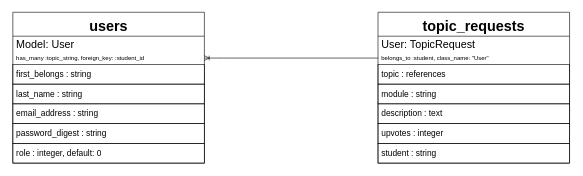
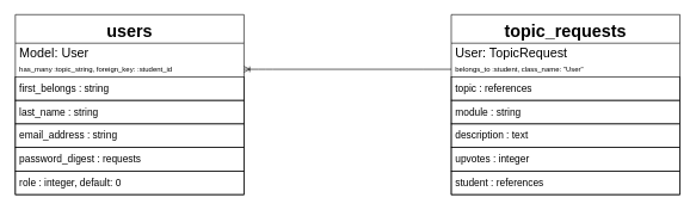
  <mxCell id="0" />
  <mxCell id="1" parent="0" />
  <mxCell id="2" value="" style="edgeStyle=entityRelationEdgeStyle;fontSize=12;html=1;endArrow=ERoneToMany;" parent="1" source="5" target="13" edge="1"><mxGeometry width="100" height="100" relative="1" as="geometry"><mxPoint x="340" y="120" as="sourcePoint" /><mxPoint x="440" y="20" as="targetPoint" /></mxGeometry></mxCell>
  <mxCell id="3" value="topic_requests" style="swimlane;fontStyle=1;align=center;verticalAlign=middle;childLayout=stackLayout;horizontal=1;startSize=40;horizontalStack=0;resizeParent=1;resizeParentMax=0;resizeLast=0;collapsible=1;marginBottom=0;fillColor=none;fontSize=24;" parent="1" vertex="1"><mxGeometry x="630" y="20" width="320" height="252" as="geometry" /></mxCell>
  <mxCell id="4" value="User: TopicRequest" style="text;strokeColor=none;fillColor=none;spacingLeft=4;spacingRight=4;overflow=hidden;rotatable=0;points=[[0,0.5],[1,0.5]];portConstraint=eastwest;fontSize=18;fontStyle=0;verticalAlign=middle;" parent="3" vertex="1"><mxGeometry y="40" width="320" height="26" as="geometry" /></mxCell>
  <mxCell id="5" value="belongs_to :student, class_name: &quot;User&quot;" style="text;strokeColor=none;fillColor=none;spacingLeft=4;spacingRight=4;overflow=hidden;rotatable=0;points=[[0,0.5],[1,0.5]];portConstraint=eastwest;fontSize=10;verticalAlign=middle;" parent="3" vertex="1"><mxGeometry y="66" width="320" height="21" as="geometry" /></mxCell>
  <mxCell id="6" value="topic : references" style="text;strokeColor=#000000;fillColor=none;align=left;verticalAlign=middle;spacingLeft=4;spacingRight=4;overflow=hidden;rotatable=0;points=[[0,0.5],[1,0.5]];portConstraint=eastwest;fontSize=14;spacingBottom=2;" parent="3" vertex="1"><mxGeometry y="87" width="320" height="33" as="geometry" /></mxCell>
  <mxCell id="7" value="module : string" style="text;strokeColor=#000000;fillColor=none;align=left;verticalAlign=middle;spacingLeft=4;spacingRight=4;overflow=hidden;rotatable=0;points=[[0,0.5],[1,0.5]];portConstraint=eastwest;fontSize=14;spacingBottom=2;" parent="3" vertex="1"><mxGeometry y="120" width="320" height="33" as="geometry" /></mxCell>
  <mxCell id="8" value="description : text" style="text;strokeColor=#000000;fillColor=none;align=left;verticalAlign=middle;spacingLeft=4;spacingRight=4;overflow=hidden;rotatable=0;points=[[0,0.5],[1,0.5]];portConstraint=eastwest;fontSize=14;spacingBottom=2;fontStyle=0;fontColor=#000000;" parent="3" vertex="1"><mxGeometry y="153" width="320" height="33" as="geometry" /></mxCell>
  <mxCell id="9" value="upvotes : integer" style="text;strokeColor=#000000;fillColor=none;align=left;verticalAlign=middle;spacingLeft=4;spacingRight=4;overflow=hidden;rotatable=0;points=[[0,0.5],[1,0.5]];portConstraint=eastwest;fontSize=14;spacingBottom=2;" parent="3" vertex="1"><mxGeometry y="186" width="320" height="33" as="geometry" /></mxCell>
- <mxCell id="10" value="student : string" style="text;strokeColor=#000000;fillColor=none;align=left;verticalAlign=middle;spacingLeft=4;spacingRight=4;overflow=hidden;rotatable=0;points=[[0,0.5],[1,0.5]];portConstraint=eastwest;fontSize=14;spacingBottom=2;" parent="3" vertex="1"><mxGeometry y="219" width="320" height="33" as="geometry" /></mxCell>
+ <mxCell id="10" value="student : references" style="text;strokeColor=#000000;fillColor=none;align=left;verticalAlign=middle;spacingLeft=4;spacingRight=4;overflow=hidden;rotatable=0;points=[[0,0.5],[1,0.5]];portConstraint=eastwest;fontSize=14;spacingBottom=2;" parent="3" vertex="1"><mxGeometry y="219" width="320" height="33" as="geometry" /></mxCell>
  <mxCell id="11" value="users" style="swimlane;fontStyle=1;align=center;verticalAlign=middle;childLayout=stackLayout;horizontal=1;startSize=40;horizontalStack=0;resizeParent=1;resizeParentMax=0;resizeLast=0;collapsible=1;marginBottom=0;fillColor=none;fontSize=24;" parent="1" vertex="1"><mxGeometry x="20" y="20" width="320" height="252" as="geometry" /></mxCell>
  <mxCell id="12" value="Model: User" style="text;strokeColor=none;fillColor=none;spacingLeft=4;spacingRight=4;overflow=hidden;rotatable=0;points=[[0,0.5],[1,0.5]];portConstraint=eastwest;fontSize=18;fontStyle=0;verticalAlign=middle;" parent="11" vertex="1"><mxGeometry y="40" width="320" height="26" as="geometry" /></mxCell>
  <mxCell id="13" value="has_many :topic_string, foreign_key: :student_id" style="text;strokeColor=none;fillColor=none;spacingLeft=4;spacingRight=4;overflow=hidden;rotatable=0;points=[[0,0.5],[1,0.5]];portConstraint=eastwest;fontSize=10;verticalAlign=middle;" parent="11" vertex="1"><mxGeometry y="66" width="320" height="21" as="geometry" /></mxCell>
  <mxCell id="14" value="first_belongs : string" style="text;strokeColor=#000000;fillColor=none;align=left;verticalAlign=middle;spacingLeft=4;spacingRight=4;overflow=hidden;rotatable=0;points=[[0,0.5],[1,0.5]];portConstraint=eastwest;fontSize=14;spacingBottom=2;" parent="11" vertex="1"><mxGeometry y="87" width="320" height="33" as="geometry" /></mxCell>
  <mxCell id="15" value="last_name : string" style="text;strokeColor=#000000;fillColor=none;align=left;verticalAlign=middle;spacingLeft=4;spacingRight=4;overflow=hidden;rotatable=0;points=[[0,0.5],[1,0.5]];portConstraint=eastwest;fontSize=14;spacingBottom=2;" parent="11" vertex="1"><mxGeometry y="120" width="320" height="33" as="geometry" /></mxCell>
  <mxCell id="16" value="email_address : string" style="text;strokeColor=#000000;fillColor=none;align=left;verticalAlign=middle;spacingLeft=4;spacingRight=4;overflow=hidden;rotatable=0;points=[[0,0.5],[1,0.5]];portConstraint=eastwest;fontSize=14;spacingBottom=2;" parent="11" vertex="1"><mxGeometry y="153" width="320" height="33" as="geometry" /></mxCell>
- <mxCell id="17" value="password_digest : string" style="text;strokeColor=#000000;fillColor=none;align=left;verticalAlign=middle;spacingLeft=4;spacingRight=4;overflow=hidden;rotatable=0;points=[[0,0.5],[1,0.5]];portConstraint=eastwest;fontSize=14;spacingBottom=2;" parent="11" vertex="1"><mxGeometry y="186" width="320" height="33" as="geometry" /></mxCell>
+ <mxCell id="17" value="password_digest : requests" style="text;strokeColor=#000000;fillColor=none;align=left;verticalAlign=middle;spacingLeft=4;spacingRight=4;overflow=hidden;rotatable=0;points=[[0,0.5],[1,0.5]];portConstraint=eastwest;fontSize=14;spacingBottom=2;" parent="11" vertex="1"><mxGeometry y="186" width="320" height="33" as="geometry" /></mxCell>
  <mxCell id="18" value="role : integer, default: 0" style="text;strokeColor=#000000;fillColor=none;align=left;verticalAlign=middle;spacingLeft=4;spacingRight=4;overflow=hidden;rotatable=0;points=[[0,0.5],[1,0.5]];portConstraint=eastwest;fontSize=14;spacingBottom=2;" parent="11" vertex="1"><mxGeometry y="219" width="320" height="33" as="geometry" /></mxCell>
